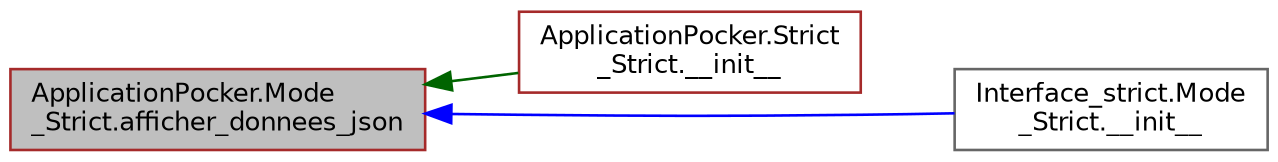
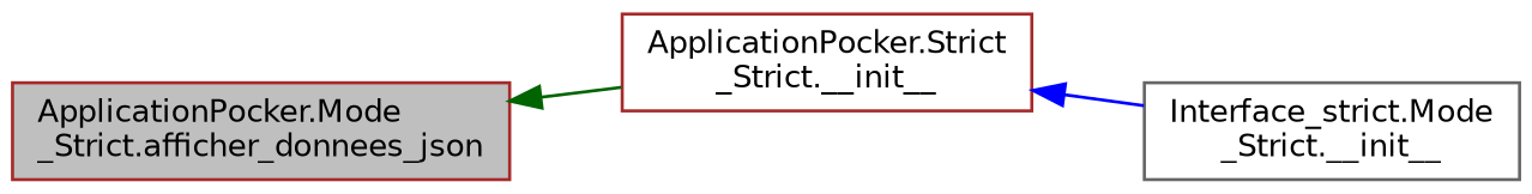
  digraph {
    rankdir=LR
    node [color=brown fillcolor=white fontname=Helvetica fontsize=10 shape=record style=filled]
    edge [dir=back fontname=Helvetica fontsize=10 labelfontname=Helvetica labelfontsize=10 style=solid]
    n1 [fillcolor=grey75 fontcolor=black height=0.2 label="ApplicationPocker.Mode\l_Strict.afficher_donnees_json" width=0.4]
    n2 [height=0.2 label="ApplicationPocker.Strict\l_Strict.__init__" width=0.4]
    n3 [color=gray40 height=0.2 label="Interface_strict.Mode\l_Strict.__init__" width=0.4]
    n1 -> n2 [color=darkgreen]
-   n1 -> n3 [color=blue]
+   n2 -> n3 [color=blue]
  }
